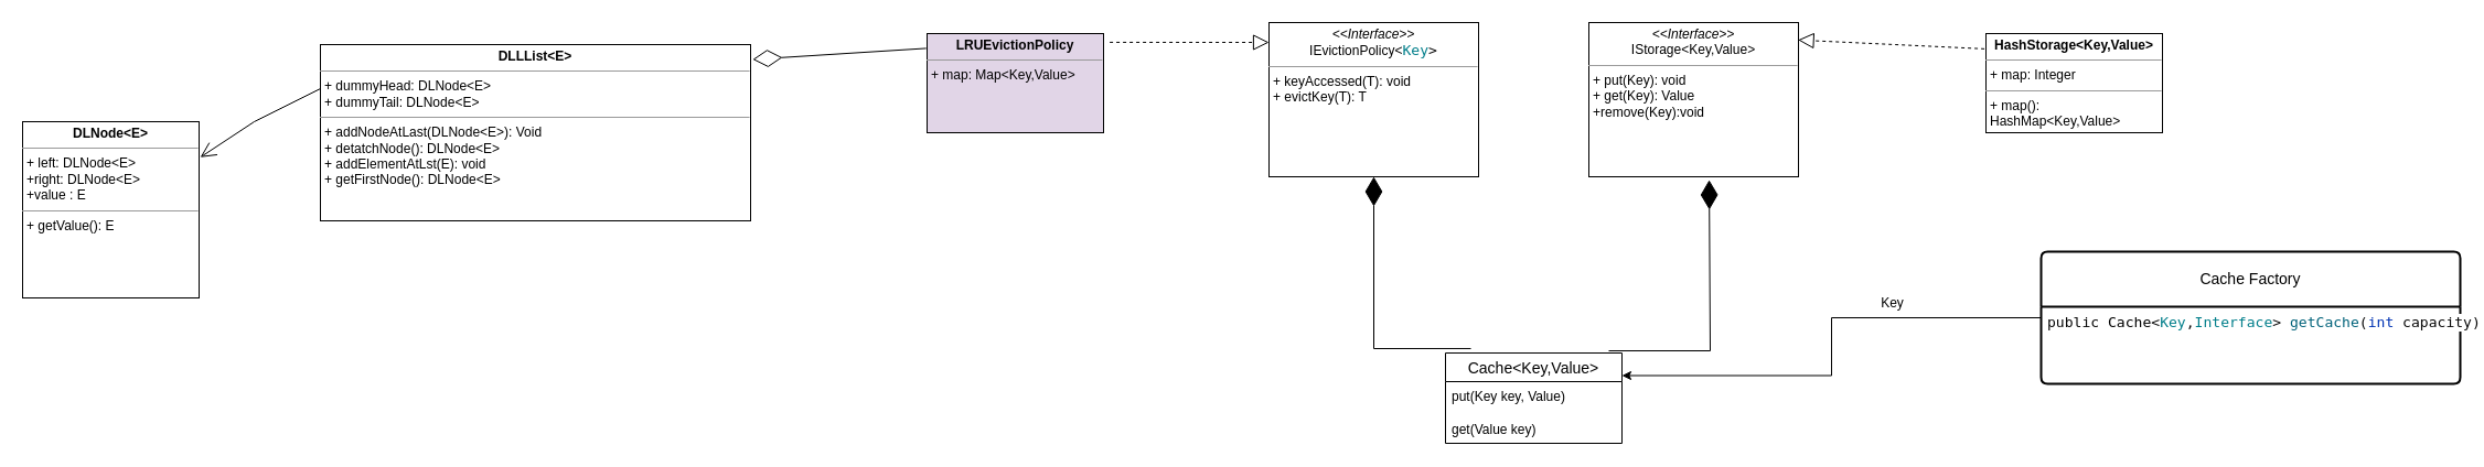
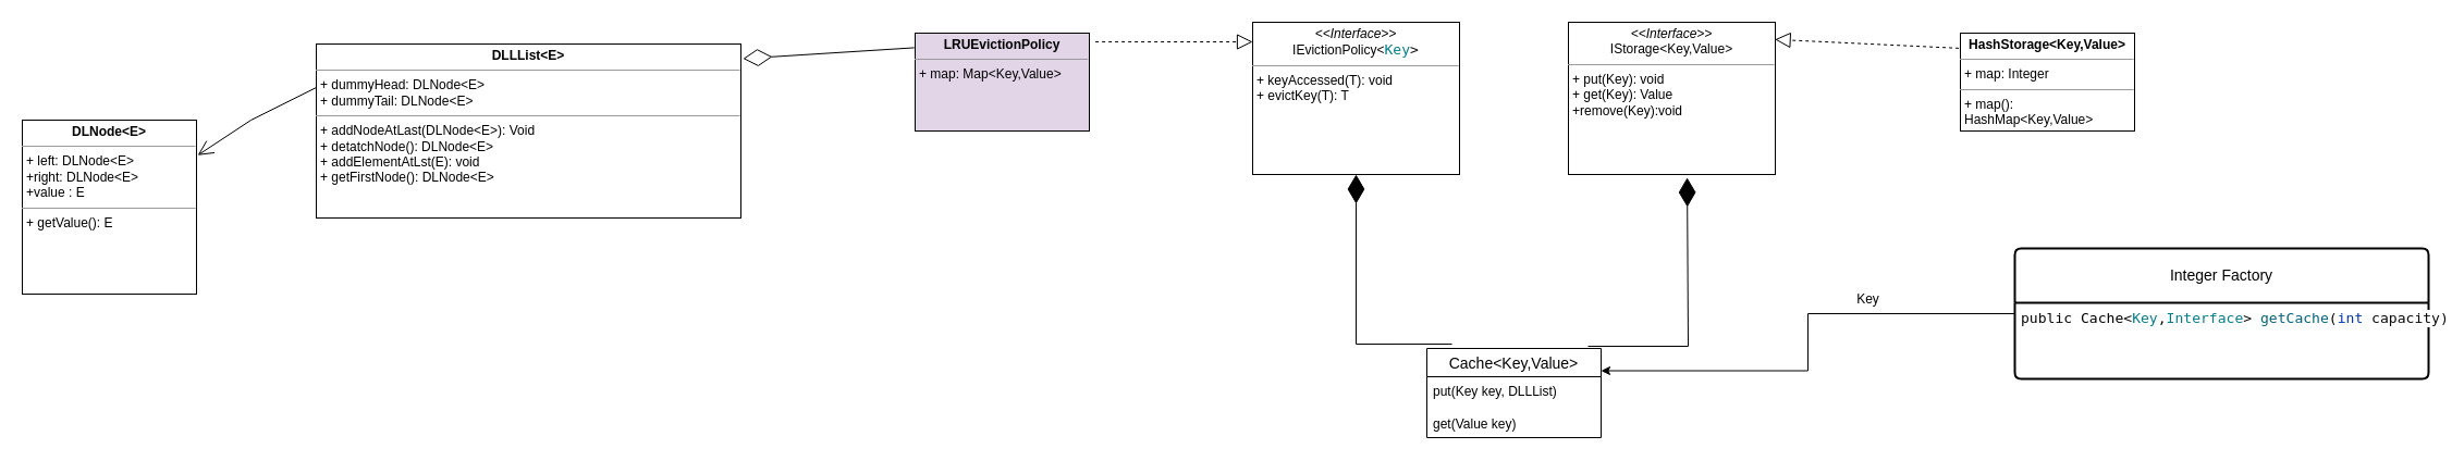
  <mxCell id="0" />
  <mxCell id="1" parent="0" />
  <mxCell id="2" style="edgeStyle=orthogonalEdgeStyle;rounded=0;orthogonalLoop=1;jettySize=auto;html=1;entryX=1;entryY=0.25;entryDx=0;entryDy=0;" parent="1" source="3" target="5" edge="1"><mxGeometry relative="1" as="geometry" /></mxCell>
- <mxCell id="3" value="Cache Factory" style="swimlane;childLayout=stackLayout;horizontal=1;startSize=50;horizontalStack=0;rounded=1;fontSize=14;fontStyle=0;strokeWidth=2;resizeParent=0;resizeLast=1;shadow=0;dashed=0;align=center;arcSize=4;whiteSpace=wrap;html=1;" parent="1" vertex="1"><mxGeometry x="1850" y="228" width="380" height="120" as="geometry"><mxRectangle x="220" y="240" width="130" height="50" as="alternateBounds" /></mxGeometry></mxCell>
+ <mxCell id="3" value="Integer Factory" style="swimlane;childLayout=stackLayout;horizontal=1;startSize=50;horizontalStack=0;rounded=1;fontSize=14;fontStyle=0;strokeWidth=2;resizeParent=0;resizeLast=1;shadow=0;dashed=0;align=center;arcSize=4;whiteSpace=wrap;html=1;" parent="1" vertex="1"><mxGeometry x="1850" y="228" width="380" height="120" as="geometry"><mxRectangle x="220" y="240" width="130" height="50" as="alternateBounds" /></mxGeometry></mxCell>
  <mxCell id="4" value="&lt;div style=&quot;background-color: rgb(255, 255, 255); color: rgb(8, 8, 8); font-family: &amp;quot;JetBrains Mono&amp;quot;, monospace; font-size: 9.8pt;&quot;&gt;public &lt;span style=&quot;color:#000000;&quot;&gt;Cache&lt;/span&gt;&amp;lt;&lt;span style=&quot;color:#007e8a;&quot;&gt;Key&lt;/span&gt;,&lt;span style=&quot;color:#007e8a;&quot;&gt;Interface&lt;/span&gt;&amp;gt; &lt;span style=&quot;color:#00627a;&quot;&gt;getCache&lt;/span&gt;(&lt;span style=&quot;color:#0033b3;&quot;&gt;int &lt;/span&gt;capacity)&lt;/div&gt;" style="align=left;strokeColor=none;fillColor=none;spacingLeft=4;fontSize=12;verticalAlign=top;resizable=0;rotatable=0;part=1;html=1;" parent="3" vertex="1"><mxGeometry y="50" width="380" height="70" as="geometry" /></mxCell>
  <mxCell id="5" value="Cache&lt;Key,Value&gt;" style="swimlane;fontStyle=0;childLayout=stackLayout;horizontal=1;startSize=26;horizontalStack=0;resizeParent=1;resizeParentMax=0;resizeLast=0;collapsible=1;marginBottom=0;align=center;fontSize=14;" parent="1" vertex="1"><mxGeometry x="1310" y="320" width="160" height="82" as="geometry" /></mxCell>
- <mxCell id="6" value="put(Key key, Value)" style="text;strokeColor=none;fillColor=none;spacingLeft=4;spacingRight=4;overflow=hidden;rotatable=0;points=[[0,0.5],[1,0.5]];portConstraint=eastwest;fontSize=12;whiteSpace=wrap;html=1;" parent="5" vertex="1"><mxGeometry y="26" width="160" height="30" as="geometry" /></mxCell>
+ <mxCell id="6" value="put(Key key, DLLList)" style="text;strokeColor=none;fillColor=none;spacingLeft=4;spacingRight=4;overflow=hidden;rotatable=0;points=[[0,0.5],[1,0.5]];portConstraint=eastwest;fontSize=12;whiteSpace=wrap;html=1;" parent="5" vertex="1"><mxGeometry y="26" width="160" height="30" as="geometry" /></mxCell>
  <mxCell id="7" value="get(Value key)" style="text;strokeColor=none;fillColor=none;spacingLeft=4;spacingRight=4;overflow=hidden;rotatable=0;points=[[0,0.5],[1,0.5]];portConstraint=eastwest;fontSize=12;whiteSpace=wrap;html=1;" parent="5" vertex="1"><mxGeometry y="56" width="160" height="26" as="geometry" /></mxCell>
  <mxCell id="8" value="Key" style="text;html=1;align=center;verticalAlign=middle;resizable=0;points=[];autosize=1;strokeColor=none;fillColor=none;" parent="1" vertex="1"><mxGeometry x="1680" y="260" width="70" height="30" as="geometry" /></mxCell>
  <mxCell id="9" value="&lt;p style=&quot;margin:0px;margin-top:4px;text-align:center;&quot;&gt;&lt;i&gt;&amp;lt;&amp;lt;Interface&amp;gt;&amp;gt;&lt;/i&gt;&lt;br&gt;IEvictionPolicy&amp;lt;&lt;span style=&quot;border-color: var(--border-color); font-family: &amp;quot;JetBrains Mono&amp;quot;, monospace; font-size: 13.067px; color: rgb(0, 126, 138);&quot;&gt;Key&lt;/span&gt;&lt;span style=&quot;color: rgb(8, 8, 8); font-family: &amp;quot;JetBrains Mono&amp;quot;, monospace; font-size: 13.067px; background-color: rgb(255, 255, 255);&quot;&gt;&amp;gt;&lt;/span&gt;&lt;br&gt;&lt;/p&gt;&lt;hr size=&quot;1&quot;&gt;&lt;p style=&quot;margin:0px;margin-left:4px;&quot;&gt;&lt;/p&gt;&lt;p style=&quot;margin:0px;margin-left:4px;&quot;&gt;+ keyAccessed(T): void&lt;br&gt;+ evictKey(T): T&lt;/p&gt;" style="verticalAlign=top;align=left;overflow=fill;fontSize=12;fontFamily=Helvetica;html=1;whiteSpace=wrap;" parent="1" vertex="1"><mxGeometry x="1150" y="20" width="190" height="140" as="geometry" /></mxCell>
  <mxCell id="10" value="&lt;p style=&quot;margin:0px;margin-top:4px;text-align:center;&quot;&gt;&lt;i&gt;&amp;lt;&amp;lt;Interface&amp;gt;&amp;gt;&lt;/i&gt;&lt;br&gt;IStorage&amp;lt;Key,Value&amp;gt;&lt;/p&gt;&lt;hr size=&quot;1&quot;&gt;&lt;p style=&quot;margin:0px;margin-left:4px;&quot;&gt;&lt;span style=&quot;background-color: initial;&quot;&gt;+ put(Key): void&lt;/span&gt;&lt;br&gt;&lt;/p&gt;&lt;p style=&quot;margin:0px;margin-left:4px;&quot;&gt;+ get(Key): Value&lt;/p&gt;&lt;p style=&quot;margin:0px;margin-left:4px;&quot;&gt;+remove(Key):void&lt;/p&gt;" style="verticalAlign=top;align=left;overflow=fill;fontSize=12;fontFamily=Helvetica;html=1;whiteSpace=wrap;" parent="1" vertex="1"><mxGeometry x="1440" y="20" width="190" height="140" as="geometry" /></mxCell>
  <mxCell id="11" value="&lt;p style=&quot;margin:0px;margin-top:4px;text-align:center;&quot;&gt;&lt;b&gt;LRUEvictionPolicy&lt;/b&gt;&lt;/p&gt;&lt;hr size=&quot;1&quot;&gt;&lt;p style=&quot;margin:0px;margin-left:4px;&quot;&gt;+ map: Map&amp;lt;Key,Value&amp;gt;&lt;/p&gt;&lt;p style=&quot;margin:0px;margin-left:4px;&quot;&gt;&lt;br&gt;&lt;/p&gt;" style="verticalAlign=top;align=left;overflow=fill;fontSize=12;fontFamily=Helvetica;html=1;whiteSpace=wrap;fillColor=#e1d5e7;" parent="1" vertex="1"><mxGeometry x="840" y="30" width="160" height="90" as="geometry" /></mxCell>
  <mxCell id="12" value="" style="endArrow=diamondThin;endFill=1;endSize=24;html=1;rounded=0;exitX=0.144;exitY=-0.049;exitDx=0;exitDy=0;exitPerimeter=0;entryX=0.5;entryY=1;entryDx=0;entryDy=0;" edge="1" parent="1" source="5" target="9"><mxGeometry width="160" relative="1" as="geometry"><mxPoint x="1370" y="210" as="sourcePoint" /><mxPoint x="1530" y="210" as="targetPoint" /><Array as="points"><mxPoint x="1245" y="316" /></Array></mxGeometry></mxCell>
  <mxCell id="13" value="" style="endArrow=diamondThin;endFill=1;endSize=24;html=1;rounded=0;exitX=0.925;exitY=-0.024;exitDx=0;exitDy=0;exitPerimeter=0;entryX=0.574;entryY=1.021;entryDx=0;entryDy=0;entryPerimeter=0;" edge="1" parent="1" source="5" target="10"><mxGeometry width="160" relative="1" as="geometry"><mxPoint x="1460" y="290" as="sourcePoint" /><mxPoint x="1620" y="290" as="targetPoint" /><Array as="points"><mxPoint x="1550" y="318" /></Array></mxGeometry></mxCell>
  <mxCell id="14" value="&lt;p style=&quot;margin:0px;margin-top:4px;text-align:center;&quot;&gt;&lt;b&gt;HashStorage&amp;lt;Key,Value&amp;gt;&lt;/b&gt;&lt;/p&gt;&lt;hr size=&quot;1&quot;&gt;&lt;p style=&quot;margin:0px;margin-left:4px;&quot;&gt;+ map: Integer&lt;/p&gt;&lt;hr size=&quot;1&quot;&gt;&lt;p style=&quot;margin:0px;margin-left:4px;&quot;&gt;+ map(): HashMap&amp;lt;Key,Value&amp;gt;&lt;/p&gt;" style="verticalAlign=top;align=left;overflow=fill;fontSize=12;fontFamily=Helvetica;html=1;whiteSpace=wrap;" vertex="1" parent="1"><mxGeometry x="1800" y="30" width="160" height="90" as="geometry" /></mxCell>
  <mxCell id="15" value="" style="endArrow=block;dashed=1;endFill=0;endSize=12;html=1;rounded=0;exitX=-0.009;exitY=0.154;exitDx=0;exitDy=0;exitPerimeter=0;entryX=0.998;entryY=0.113;entryDx=0;entryDy=0;entryPerimeter=0;" edge="1" parent="1" source="14" target="10"><mxGeometry width="160" relative="1" as="geometry"><mxPoint x="1660" y="180" as="sourcePoint" /><mxPoint x="1820" y="180" as="targetPoint" /></mxGeometry></mxCell>
  <mxCell id="16" value="" style="endArrow=block;dashed=1;endFill=0;endSize=12;html=1;rounded=0;exitX=1.035;exitY=0.088;exitDx=0;exitDy=0;exitPerimeter=0;" edge="1" parent="1" source="11"><mxGeometry width="160" relative="1" as="geometry"><mxPoint x="1020" y="40" as="sourcePoint" /><mxPoint x="1150" y="38" as="targetPoint" /></mxGeometry></mxCell>
  <mxCell id="17" value="&lt;p style=&quot;margin:0px;margin-top:4px;text-align:center;&quot;&gt;&lt;b&gt;DLLList&amp;lt;E&amp;gt;&lt;/b&gt;&lt;/p&gt;&lt;hr size=&quot;1&quot;&gt;&lt;p style=&quot;margin:0px;margin-left:4px;&quot;&gt;+ dummyHead: DLNode&amp;lt;E&amp;gt;&lt;/p&gt;&lt;p style=&quot;margin:0px;margin-left:4px;&quot;&gt;+ dummyTail: DLNode&amp;lt;E&amp;gt;&lt;/p&gt;&lt;hr size=&quot;1&quot;&gt;&lt;p style=&quot;margin:0px;margin-left:4px;&quot;&gt;+ addNodeAtLast(DLNode&amp;lt;E&amp;gt;): Void&lt;/p&gt;&lt;p style=&quot;margin:0px;margin-left:4px;&quot;&gt;+ detatchNode(): DLNode&amp;lt;E&amp;gt;&lt;/p&gt;&lt;p style=&quot;margin:0px;margin-left:4px;&quot;&gt;+ addElementAtLst(E): void&lt;/p&gt;&lt;p style=&quot;margin:0px;margin-left:4px;&quot;&gt;+ getFirstNode(): DLNode&amp;lt;E&amp;gt;&lt;/p&gt;" style="verticalAlign=top;align=left;overflow=fill;fontSize=12;fontFamily=Helvetica;html=1;whiteSpace=wrap;" vertex="1" parent="1"><mxGeometry x="290" y="40" width="390" height="160" as="geometry" /></mxCell>
  <mxCell id="18" value="" style="endArrow=diamondThin;endFill=0;endSize=24;html=1;rounded=0;exitX=-0.005;exitY=0.149;exitDx=0;exitDy=0;exitPerimeter=0;entryX=1.005;entryY=0.084;entryDx=0;entryDy=0;entryPerimeter=0;" edge="1" parent="1" source="11" target="17"><mxGeometry width="160" relative="1" as="geometry"><mxPoint x="720" y="190" as="sourcePoint" /><mxPoint x="880" y="190" as="targetPoint" /></mxGeometry></mxCell>
  <mxCell id="19" value="&lt;p style=&quot;margin:0px;margin-top:4px;text-align:center;&quot;&gt;&lt;b&gt;DLNode&amp;lt;E&amp;gt;&lt;/b&gt;&lt;/p&gt;&lt;hr size=&quot;1&quot;&gt;&lt;p style=&quot;margin:0px;margin-left:4px;&quot;&gt;+ left: DLNode&amp;lt;E&amp;gt;&lt;/p&gt;&lt;p style=&quot;margin:0px;margin-left:4px;&quot;&gt;+right: DLNode&amp;lt;E&amp;gt;&lt;/p&gt;&lt;p style=&quot;margin:0px;margin-left:4px;&quot;&gt;+value : E&lt;/p&gt;&lt;hr size=&quot;1&quot;&gt;&lt;p style=&quot;margin:0px;margin-left:4px;&quot;&gt;+ getValue(): E&lt;/p&gt;" style="verticalAlign=top;align=left;overflow=fill;fontSize=12;fontFamily=Helvetica;html=1;whiteSpace=wrap;" vertex="1" parent="1"><mxGeometry x="20" y="110" width="160" height="160" as="geometry" /></mxCell>
  <mxCell id="20" value="" style="endArrow=open;endFill=1;endSize=12;html=1;rounded=0;entryX=1.007;entryY=0.202;entryDx=0;entryDy=0;entryPerimeter=0;exitX=0;exitY=0.25;exitDx=0;exitDy=0;" edge="1" parent="1" source="17" target="19"><mxGeometry width="160" relative="1" as="geometry"><mxPoint x="280" y="340" as="sourcePoint" /><mxPoint x="440" y="340" as="targetPoint" /><Array as="points"><mxPoint x="230" y="110" /></Array></mxGeometry></mxCell>
